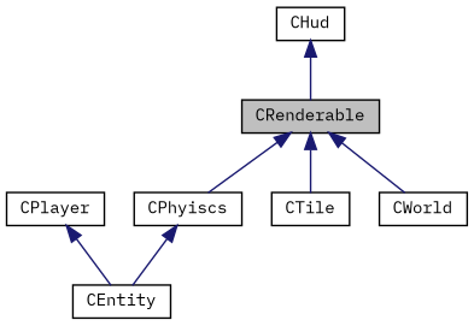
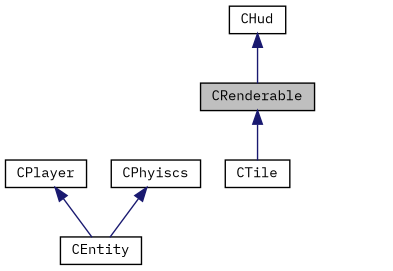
  digraph {
    fontname="IBM Plex Mono"
    node [color=black fillcolor=white fontname="IBM Plex Mono" fontsize=10 shape=record style=filled]
    edge [color=midnightblue dir=back fontname="IBM Plex Mono" fontsize=10 labelfontname=Helvetica labelfontsize=10 style=solid]
    n1 [fillcolor=grey75 fontcolor=black height=0.2 label=CRenderable width=0.4]
    n2 [height=0.2 label=CPhyiscs width=0.4]
    n3 [height=0.2 label=CTile width=0.4]
-   n4 [height=0.2 label=CWorld width=0.4]
    n5 [height=0.2 label=CHud width=0.4]
    n6 [height=0.2 label=CEntity width=0.4]
    n7 [height=0.2 label=CPlayer width=0.4]
-   n1 -> n2
    n1 -> n3
-   n1 -> n4
    n2 -> n6
    n5 -> n1
    n7 -> n6
  }
